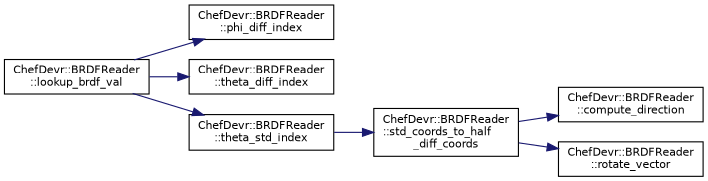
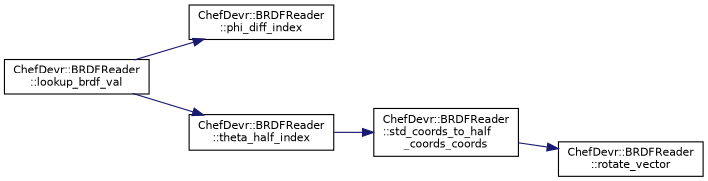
  digraph {
    fontname="DejaVu Sans"
    rankdir=LR
    node [color=black fillcolor=white fontname="DejaVu Sans" fontsize=10 shape=record style=filled]
    edge [color=midnightblue fontname="DejaVu Sans" fontsize=10 labelfontname=FreeSans labelfontsize=10 style=solid]
    n1 [height=0.2 label="ChefDevr::BRDFReader\l::lookup_brdf_val" width=0.4]
    n2 [height=0.2 label="ChefDevr::BRDFReader\l::phi_diff_index" width=0.4]
-   n3 [height=0.2 label="ChefDevr::BRDFReader\l::theta_diff_index" width=0.4]
-   n4 [height=0.2 label="ChefDevr::BRDFReader\l::theta_std_index" width=0.4]
-   n5 [height=0.2 label="ChefDevr::BRDFReader\l::std_coords_to_half\l_diff_coords" width=0.4]
-   n6 [height=0.2 label="ChefDevr::BRDFReader\l::compute_direction" width=0.4]
+   n4 [height=0.2 label="ChefDevr::BRDFReader\l::theta_half_index" width=0.4]
+   n5 [height=0.2 label="ChefDevr::BRDFReader\l::std_coords_to_half\l_coords_coords" width=0.4]
    n7 [height=0.2 label="ChefDevr::BRDFReader\l::rotate_vector" width=0.4]
    n1 -> n2
-   n1 -> n3
    n1 -> n4
    n4 -> n5
-   n5 -> n6
    n5 -> n7
  }
